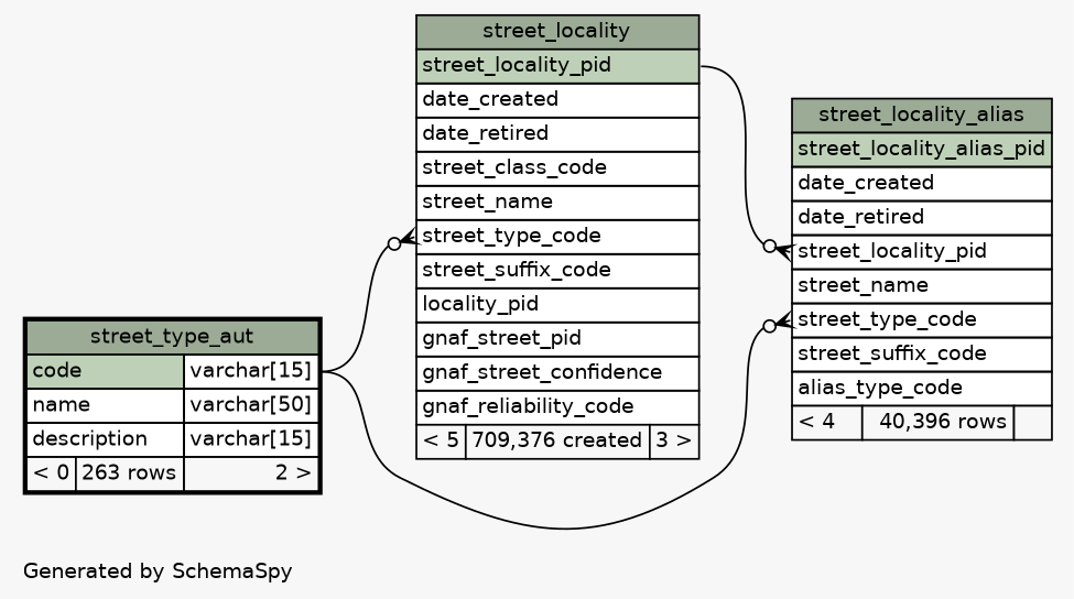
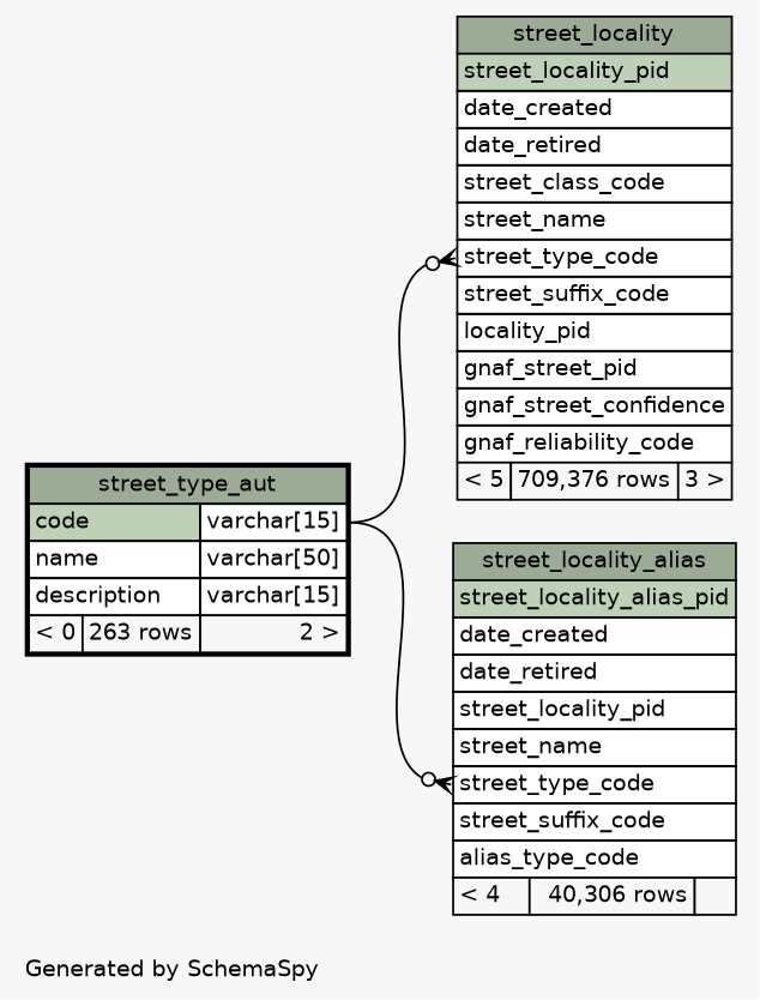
  digraph {
    bgcolor="#f7f7f7"
    fontname=Helvetica
    fontsize=11
    label="\nGenerated by SchemaSpy"
    labeljust=l
    nodesep=0.18
    rankdir=RL
    ranksep=0.46
    node [fontname=Helvetica fontsize=11 shape=plaintext]
    edge [arrowhead=none arrowsize=0.8 arrowtail=crowodot dir=back headport="code.type:e" tailport="street_type_code:w"]
-   n1 [label=<     <TABLE BORDER="0" CELLBORDER="1" CELLSPACING="0" BGCOLOR="#ffffff">       <TR><TD COLSPAN="3" BGCOLOR="#9bab96" ALIGN="CENTER">street_locality</TD></TR>       <TR><TD PORT="street_locality_pid" COLSPAN="3" BGCOLOR="#bed1b8" ALIGN="LEFT">street_locality_pid</TD></TR>       <TR><TD PORT="date_created" COLSPAN="3" ALIGN="LEFT">date_created</TD></TR>       <TR><TD PORT="date_retired" COLSPAN="3" ALIGN="LEFT">date_retired</TD></TR>       <TR><TD PORT="street_class_code" COLSPAN="3" ALIGN="LEFT">street_class_code</TD></TR>       <TR><TD PORT="street_name" COLSPAN="3" ALIGN="LEFT">street_name</TD></TR>       <TR><TD PORT="street_type_code" COLSPAN="3" ALIGN="LEFT">street_type_code</TD></TR>       <TR><TD PORT="street_suffix_code" COLSPAN="3" ALIGN="LEFT">street_suffix_code</TD></TR>       <TR><TD PORT="locality_pid" COLSPAN="3" ALIGN="LEFT">locality_pid</TD></TR>       <TR><TD PORT="gnaf_street_pid" COLSPAN="3" ALIGN="LEFT">gnaf_street_pid</TD></TR>       <TR><TD PORT="gnaf_street_confidence" COLSPAN="3" ALIGN="LEFT">gnaf_street_confidence</TD></TR>       <TR><TD PORT="gnaf_reliability_code" COLSPAN="3" ALIGN="LEFT">gnaf_reliability_code</TD></TR>       <TR><TD ALIGN="LEFT" BGCOLOR="#f7f7f7">&lt; 5</TD><TD ALIGN="RIGHT" BGCOLOR="#f7f7f7">709,376 created</TD><TD ALIGN="RIGHT" BGCOLOR="#f7f7f7">3 &gt;</TD></TR>     </TABLE>>]
+   n1 [label=<     <TABLE BORDER="0" CELLBORDER="1" CELLSPACING="0" BGCOLOR="#ffffff">       <TR><TD COLSPAN="3" BGCOLOR="#9bab96" ALIGN="CENTER">street_locality</TD></TR>       <TR><TD PORT="street_locality_pid" COLSPAN="3" BGCOLOR="#bed1b8" ALIGN="LEFT">street_locality_pid</TD></TR>       <TR><TD PORT="date_created" COLSPAN="3" ALIGN="LEFT">date_created</TD></TR>       <TR><TD PORT="date_retired" COLSPAN="3" ALIGN="LEFT">date_retired</TD></TR>       <TR><TD PORT="street_class_code" COLSPAN="3" ALIGN="LEFT">street_class_code</TD></TR>       <TR><TD PORT="street_name" COLSPAN="3" ALIGN="LEFT">street_name</TD></TR>       <TR><TD PORT="street_type_code" COLSPAN="3" ALIGN="LEFT">street_type_code</TD></TR>       <TR><TD PORT="street_suffix_code" COLSPAN="3" ALIGN="LEFT">street_suffix_code</TD></TR>       <TR><TD PORT="locality_pid" COLSPAN="3" ALIGN="LEFT">locality_pid</TD></TR>       <TR><TD PORT="gnaf_street_pid" COLSPAN="3" ALIGN="LEFT">gnaf_street_pid</TD></TR>       <TR><TD PORT="gnaf_street_confidence" COLSPAN="3" ALIGN="LEFT">gnaf_street_confidence</TD></TR>       <TR><TD PORT="gnaf_reliability_code" COLSPAN="3" ALIGN="LEFT">gnaf_reliability_code</TD></TR>       <TR><TD ALIGN="LEFT" BGCOLOR="#f7f7f7">&lt; 5</TD><TD ALIGN="RIGHT" BGCOLOR="#f7f7f7">709,376 rows</TD><TD ALIGN="RIGHT" BGCOLOR="#f7f7f7">3 &gt;</TD></TR>     </TABLE>>]
    n2 [label=<     <TABLE BORDER="2" CELLBORDER="1" CELLSPACING="0" BGCOLOR="#ffffff">       <TR><TD COLSPAN="3" BGCOLOR="#9bab96" ALIGN="CENTER">street_type_aut</TD></TR>       <TR><TD PORT="code" COLSPAN="2" BGCOLOR="#bed1b8" ALIGN="LEFT">code</TD><TD PORT="code.type" ALIGN="LEFT">varchar[15]</TD></TR>       <TR><TD PORT="name" COLSPAN="2" ALIGN="LEFT">name</TD><TD PORT="name.type" ALIGN="LEFT">varchar[50]</TD></TR>       <TR><TD PORT="description" COLSPAN="2" ALIGN="LEFT">description</TD><TD PORT="description.type" ALIGN="LEFT">varchar[15]</TD></TR>       <TR><TD ALIGN="LEFT" BGCOLOR="#f7f7f7">&lt; 0</TD><TD ALIGN="RIGHT" BGCOLOR="#f7f7f7">263 rows</TD><TD ALIGN="RIGHT" BGCOLOR="#f7f7f7">2 &gt;</TD></TR>     </TABLE>>]
-   n3 [label=<     <TABLE BORDER="0" CELLBORDER="1" CELLSPACING="0" BGCOLOR="#ffffff">       <TR><TD COLSPAN="3" BGCOLOR="#9bab96" ALIGN="CENTER">street_locality_alias</TD></TR>       <TR><TD PORT="street_locality_alias_pid" COLSPAN="3" BGCOLOR="#bed1b8" ALIGN="LEFT">street_locality_alias_pid</TD></TR>       <TR><TD PORT="date_created" COLSPAN="3" ALIGN="LEFT">date_created</TD></TR>       <TR><TD PORT="date_retired" COLSPAN="3" ALIGN="LEFT">date_retired</TD></TR>       <TR><TD PORT="street_locality_pid" COLSPAN="3" ALIGN="LEFT">street_locality_pid</TD></TR>       <TR><TD PORT="street_name" COLSPAN="3" ALIGN="LEFT">street_name</TD></TR>       <TR><TD PORT="street_type_code" COLSPAN="3" ALIGN="LEFT">street_type_code</TD></TR>       <TR><TD PORT="street_suffix_code" COLSPAN="3" ALIGN="LEFT">street_suffix_code</TD></TR>       <TR><TD PORT="alias_type_code" COLSPAN="3" ALIGN="LEFT">alias_type_code</TD></TR>       <TR><TD ALIGN="LEFT" BGCOLOR="#f7f7f7">&lt; 4</TD><TD ALIGN="RIGHT" BGCOLOR="#f7f7f7">40,396 rows</TD><TD ALIGN="RIGHT" BGCOLOR="#f7f7f7">  </TD></TR>     </TABLE>>]
+   n3 [label=<     <TABLE BORDER="0" CELLBORDER="1" CELLSPACING="0" BGCOLOR="#ffffff">       <TR><TD COLSPAN="3" BGCOLOR="#9bab96" ALIGN="CENTER">street_locality_alias</TD></TR>       <TR><TD PORT="street_locality_alias_pid" COLSPAN="3" BGCOLOR="#bed1b8" ALIGN="LEFT">street_locality_alias_pid</TD></TR>       <TR><TD PORT="date_created" COLSPAN="3" ALIGN="LEFT">date_created</TD></TR>       <TR><TD PORT="date_retired" COLSPAN="3" ALIGN="LEFT">date_retired</TD></TR>       <TR><TD PORT="street_locality_pid" COLSPAN="3" ALIGN="LEFT">street_locality_pid</TD></TR>       <TR><TD PORT="street_name" COLSPAN="3" ALIGN="LEFT">street_name</TD></TR>       <TR><TD PORT="street_type_code" COLSPAN="3" ALIGN="LEFT">street_type_code</TD></TR>       <TR><TD PORT="street_suffix_code" COLSPAN="3" ALIGN="LEFT">street_suffix_code</TD></TR>       <TR><TD PORT="alias_type_code" COLSPAN="3" ALIGN="LEFT">alias_type_code</TD></TR>       <TR><TD ALIGN="LEFT" BGCOLOR="#f7f7f7">&lt; 4</TD><TD ALIGN="RIGHT" BGCOLOR="#f7f7f7">40,306 rows</TD><TD ALIGN="RIGHT" BGCOLOR="#f7f7f7">  </TD></TR>     </TABLE>>]
    n1 -> n2
-   n3 -> n1 [headport="street_locality_pid:e" tailport="street_locality_pid:w"]
    n3 -> n2
  }
